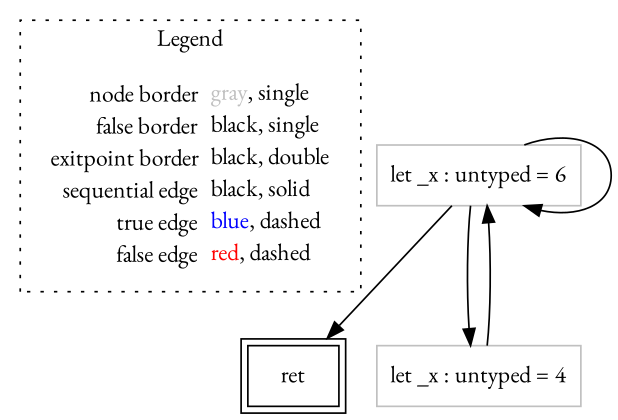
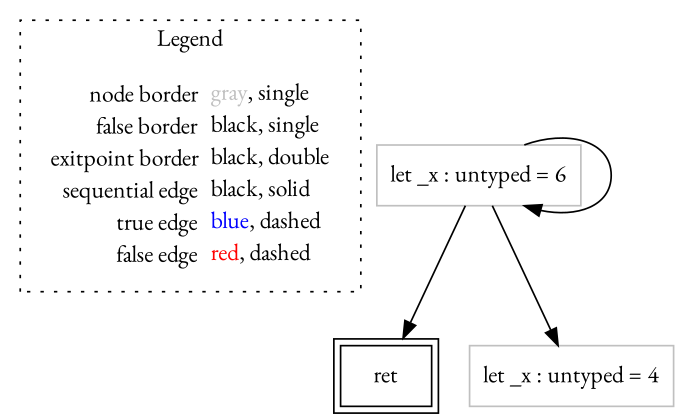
  digraph {
    fontname="EB Garamond"
    node [fontname="EB Garamond" shape=rect color=gray]
    edge [color=black fontname="EB Garamond"]
    n1 [label=<<table border="0" cellpadding="2" cellspacing="0" cellborder="0"><tr><td align="right">node border&nbsp;</td><td align="left"><font color="gray">gray</font>, single</td></tr><tr><td align="right">false border&nbsp;</td><td align="left"><font color="black">black</font>, single</td></tr><tr><td align="right">exitpoint border&nbsp;</td><td align="left"><font color="black">black</font>, double</td></tr><tr><td align="right">sequential edge&nbsp;</td><td align="left"><font color="black">black</font>, solid</td></tr><tr><td align="right">true edge&nbsp;</td><td align="left"><font color="blue">blue</font>, dashed</td></tr><tr><td align="right">false edge&nbsp;</td><td align="left"><font color="red">red</font>, dashed</td></tr></table>> shape=plaintext color=""]
    n2 [label=<let _x : untyped = 6>]
    n3 [color=black label=<ret> peripheries=2]
    n4 [label=<let _x : untyped = 4>]
    subgraph cluster_1 {
      label=Legend
      style=dotted
      n1
    }
    n2 -> n2
    n2 -> n3
    n2 -> n4
-   n4 -> n2
  }
